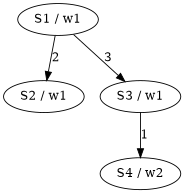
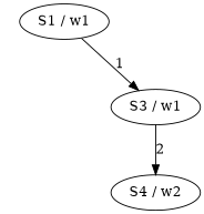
  digraph {
    n1 [label="S1 / w1"]
-   n2 [label="S2 / w1"]
    n3 [label="S3 / w1"]
    n4 [label="S4 / w2"]
-   n1 -> n2 [label=2]
-   n1 -> n3 [label=3]
-   n3 -> n4 [label=1]
+   n1 -> n3 [label=1]
+   n3 -> n4 [label=2]
  }
